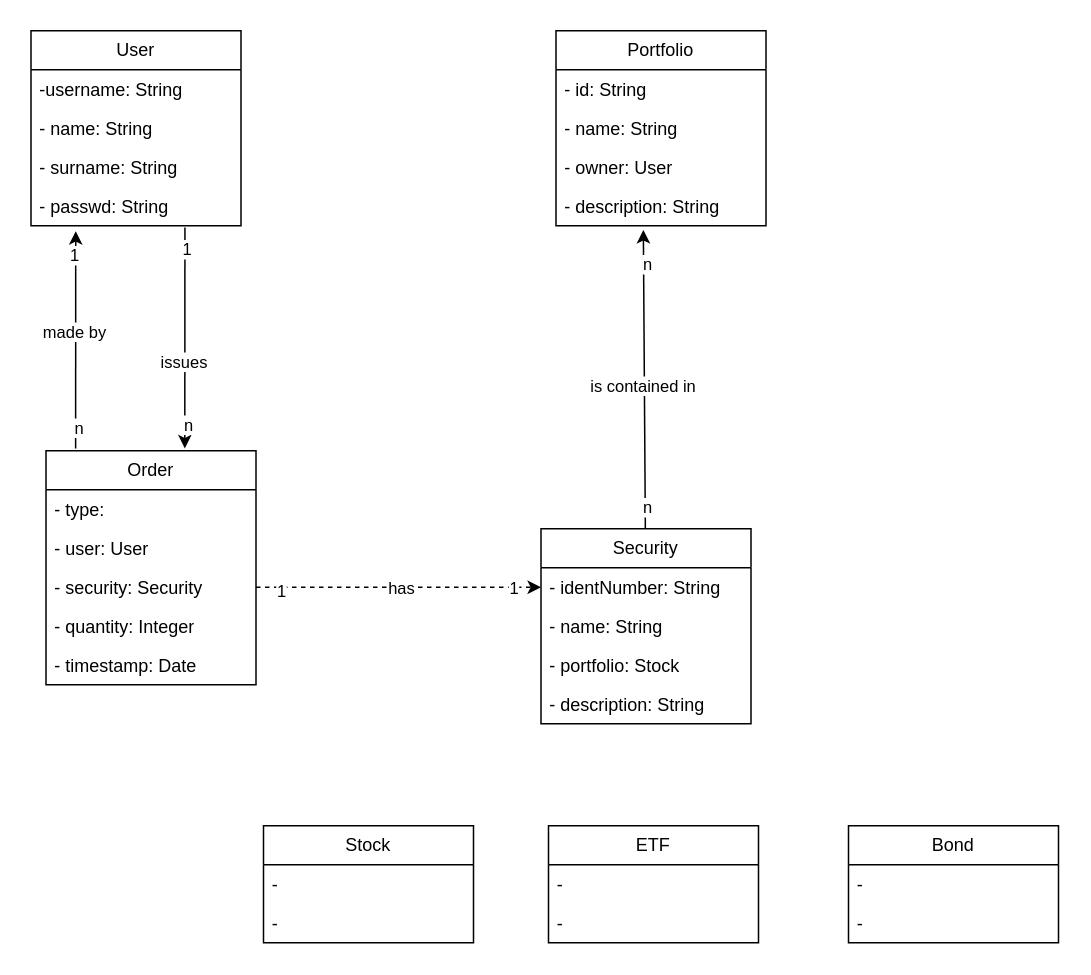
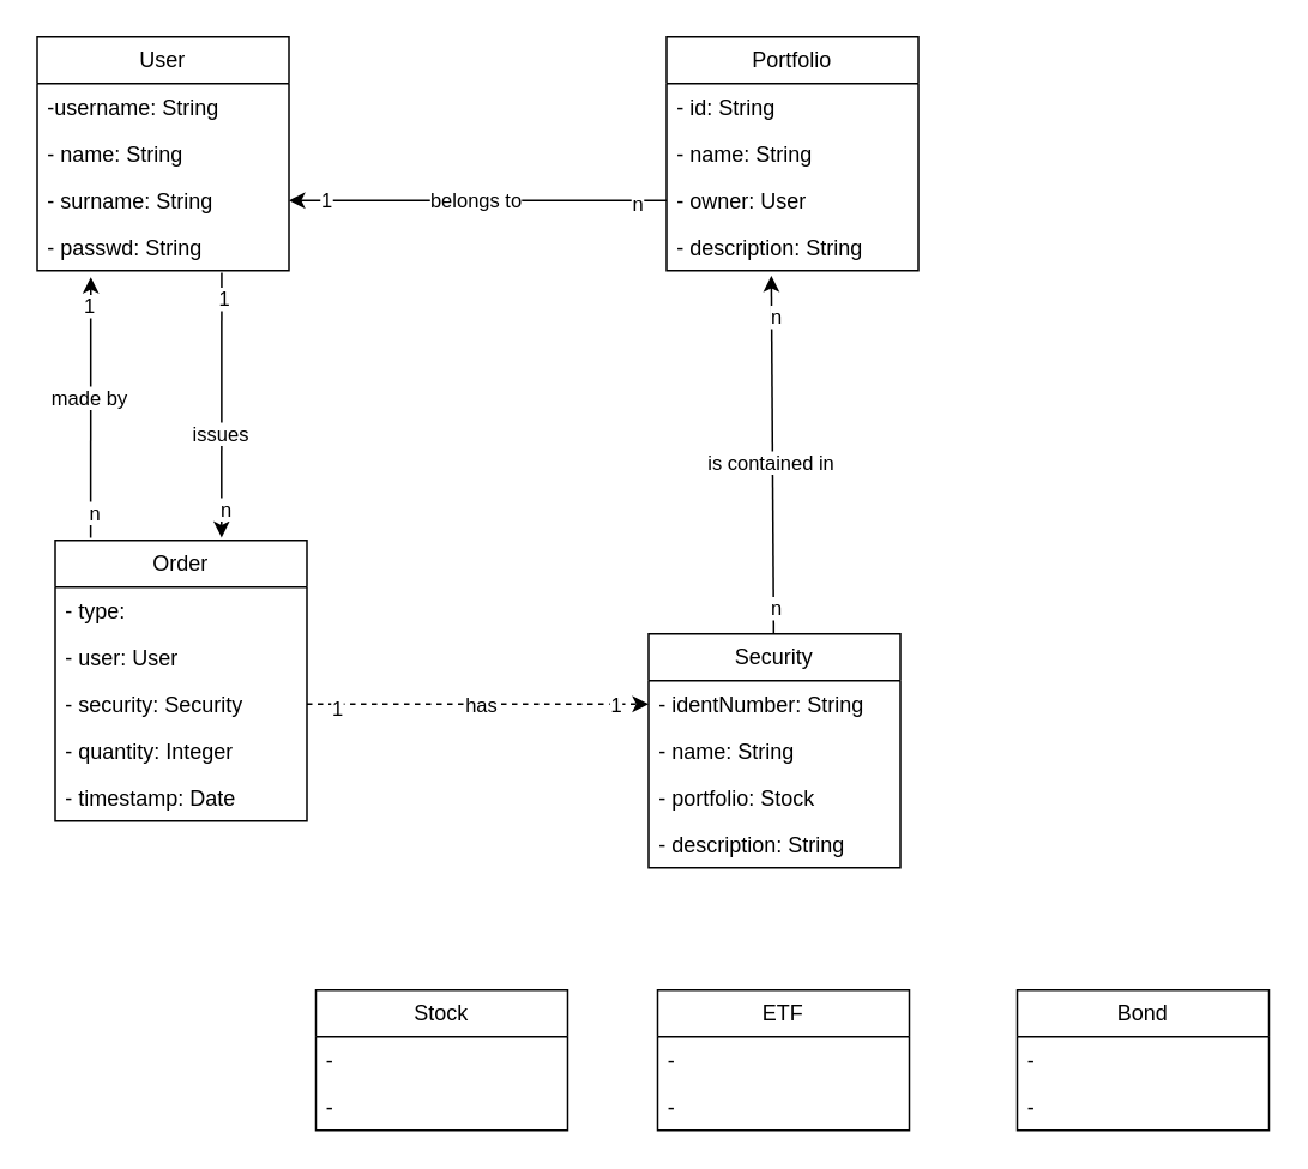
  <mxCell id="0" />
  <mxCell id="1" parent="0" />
  <mxCell id="2" value="User" style="swimlane;fontStyle=0;childLayout=stackLayout;horizontal=1;startSize=26;fillColor=none;horizontalStack=0;resizeParent=1;resizeParentMax=0;resizeLast=0;collapsible=1;marginBottom=0;whiteSpace=wrap;html=1;" vertex="1" parent="1"><mxGeometry x="20" y="20" width="140" height="130" as="geometry" /></mxCell>
  <mxCell id="3" value="-username: String" style="text;strokeColor=none;fillColor=none;align=left;verticalAlign=top;spacingLeft=4;spacingRight=4;overflow=hidden;rotatable=0;points=[[0,0.5],[1,0.5]];portConstraint=eastwest;whiteSpace=wrap;html=1;" vertex="1" parent="2"><mxGeometry y="26" width="140" height="26" as="geometry" /></mxCell>
  <mxCell id="4" value="- name: String" style="text;strokeColor=none;fillColor=none;align=left;verticalAlign=top;spacingLeft=4;spacingRight=4;overflow=hidden;rotatable=0;points=[[0,0.5],[1,0.5]];portConstraint=eastwest;whiteSpace=wrap;html=1;" vertex="1" parent="2"><mxGeometry y="52" width="140" height="26" as="geometry" /></mxCell>
  <mxCell id="5" value="- surname: String" style="text;strokeColor=none;fillColor=none;align=left;verticalAlign=top;spacingLeft=4;spacingRight=4;overflow=hidden;rotatable=0;points=[[0,0.5],[1,0.5]];portConstraint=eastwest;whiteSpace=wrap;html=1;" vertex="1" parent="2"><mxGeometry y="78" width="140" height="26" as="geometry" /></mxCell>
  <mxCell id="6" value="- passwd: String" style="text;strokeColor=none;fillColor=none;align=left;verticalAlign=top;spacingLeft=4;spacingRight=4;overflow=hidden;rotatable=0;points=[[0,0.5],[1,0.5]];portConstraint=eastwest;whiteSpace=wrap;html=1;" vertex="1" parent="2"><mxGeometry y="104" width="140" height="26" as="geometry" /></mxCell>
  <mxCell id="7" value="Portfolio" style="swimlane;fontStyle=0;childLayout=stackLayout;horizontal=1;startSize=26;fillColor=none;horizontalStack=0;resizeParent=1;resizeParentMax=0;resizeLast=0;collapsible=1;marginBottom=0;whiteSpace=wrap;html=1;" vertex="1" parent="1"><mxGeometry x="370" y="20" width="140" height="130" as="geometry" /></mxCell>
  <mxCell id="8" value="- id: String" style="text;strokeColor=none;fillColor=none;align=left;verticalAlign=top;spacingLeft=4;spacingRight=4;overflow=hidden;rotatable=0;points=[[0,0.5],[1,0.5]];portConstraint=eastwest;whiteSpace=wrap;html=1;" vertex="1" parent="7"><mxGeometry y="26" width="140" height="26" as="geometry" /></mxCell>
  <mxCell id="9" value="- name: String" style="text;strokeColor=none;fillColor=none;align=left;verticalAlign=top;spacingLeft=4;spacingRight=4;overflow=hidden;rotatable=0;points=[[0,0.5],[1,0.5]];portConstraint=eastwest;whiteSpace=wrap;html=1;" vertex="1" parent="7"><mxGeometry y="52" width="140" height="26" as="geometry" /></mxCell>
  <mxCell id="10" value="- owner: User" style="text;strokeColor=none;fillColor=none;align=left;verticalAlign=top;spacingLeft=4;spacingRight=4;overflow=hidden;rotatable=0;points=[[0,0.5],[1,0.5]];portConstraint=eastwest;whiteSpace=wrap;html=1;" vertex="1" parent="7"><mxGeometry y="78" width="140" height="26" as="geometry" /></mxCell>
  <mxCell id="11" value="- description: String" style="text;strokeColor=none;fillColor=none;align=left;verticalAlign=top;spacingLeft=4;spacingRight=4;overflow=hidden;rotatable=0;points=[[0,0.5],[1,0.5]];portConstraint=eastwest;whiteSpace=wrap;html=1;" vertex="1" parent="7"><mxGeometry y="104" width="140" height="26" as="geometry" /></mxCell>
  <mxCell id="12" value="Security" style="swimlane;fontStyle=0;childLayout=stackLayout;horizontal=1;startSize=26;fillColor=none;horizontalStack=0;resizeParent=1;resizeParentMax=0;resizeLast=0;collapsible=1;marginBottom=0;whiteSpace=wrap;html=1;" vertex="1" parent="1"><mxGeometry x="360" y="352" width="140" height="130" as="geometry" /></mxCell>
  <mxCell id="13" value="- identNumber: String" style="text;strokeColor=none;fillColor=none;align=left;verticalAlign=top;spacingLeft=4;spacingRight=4;overflow=hidden;rotatable=0;points=[[0,0.5],[1,0.5]];portConstraint=eastwest;whiteSpace=wrap;html=1;" vertex="1" parent="12"><mxGeometry y="26" width="140" height="26" as="geometry" /></mxCell>
  <mxCell id="14" value="- name: String" style="text;strokeColor=none;fillColor=none;align=left;verticalAlign=top;spacingLeft=4;spacingRight=4;overflow=hidden;rotatable=0;points=[[0,0.5],[1,0.5]];portConstraint=eastwest;whiteSpace=wrap;html=1;" vertex="1" parent="12"><mxGeometry y="52" width="140" height="26" as="geometry" /></mxCell>
  <mxCell id="15" value="- portfolio: Stock" style="text;strokeColor=none;fillColor=none;align=left;verticalAlign=top;spacingLeft=4;spacingRight=4;overflow=hidden;rotatable=0;points=[[0,0.5],[1,0.5]];portConstraint=eastwest;whiteSpace=wrap;html=1;" vertex="1" parent="12"><mxGeometry y="78" width="140" height="26" as="geometry" /></mxCell>
  <mxCell id="16" value="- description: String" style="text;strokeColor=none;fillColor=none;align=left;verticalAlign=top;spacingLeft=4;spacingRight=4;overflow=hidden;rotatable=0;points=[[0,0.5],[1,0.5]];portConstraint=eastwest;whiteSpace=wrap;html=1;" vertex="1" parent="12"><mxGeometry y="104" width="140" height="26" as="geometry" /></mxCell>
  <mxCell id="17" value="Order" style="swimlane;fontStyle=0;childLayout=stackLayout;horizontal=1;startSize=26;fillColor=none;horizontalStack=0;resizeParent=1;resizeParentMax=0;resizeLast=0;collapsible=1;marginBottom=0;whiteSpace=wrap;html=1;" vertex="1" parent="1"><mxGeometry x="30" y="300" width="140" height="156" as="geometry" /></mxCell>
  <mxCell id="18" value="- type:&amp;nbsp;" style="text;strokeColor=none;fillColor=none;align=left;verticalAlign=top;spacingLeft=4;spacingRight=4;overflow=hidden;rotatable=0;points=[[0,0.5],[1,0.5]];portConstraint=eastwest;whiteSpace=wrap;html=1;" vertex="1" parent="17"><mxGeometry y="26" width="140" height="26" as="geometry" /></mxCell>
  <mxCell id="19" value="- user: User" style="text;strokeColor=none;fillColor=none;align=left;verticalAlign=top;spacingLeft=4;spacingRight=4;overflow=hidden;rotatable=0;points=[[0,0.5],[1,0.5]];portConstraint=eastwest;whiteSpace=wrap;html=1;" vertex="1" parent="17"><mxGeometry y="52" width="140" height="26" as="geometry" /></mxCell>
  <mxCell id="20" value="- security: Security" style="text;strokeColor=none;fillColor=none;align=left;verticalAlign=top;spacingLeft=4;spacingRight=4;overflow=hidden;rotatable=0;points=[[0,0.5],[1,0.5]];portConstraint=eastwest;whiteSpace=wrap;html=1;" vertex="1" parent="17"><mxGeometry y="78" width="140" height="26" as="geometry" /></mxCell>
  <mxCell id="21" value="- quantity: Integer" style="text;strokeColor=none;fillColor=none;align=left;verticalAlign=top;spacingLeft=4;spacingRight=4;overflow=hidden;rotatable=0;points=[[0,0.5],[1,0.5]];portConstraint=eastwest;whiteSpace=wrap;html=1;" vertex="1" parent="17"><mxGeometry y="104" width="140" height="26" as="geometry" /></mxCell>
  <mxCell id="22" value="- timestamp: Date" style="text;strokeColor=none;fillColor=none;align=left;verticalAlign=top;spacingLeft=4;spacingRight=4;overflow=hidden;rotatable=0;points=[[0,0.5],[1,0.5]];portConstraint=eastwest;whiteSpace=wrap;html=1;" vertex="1" parent="17"><mxGeometry y="130" width="140" height="26" as="geometry" /></mxCell>
  <mxCell id="23" value="Stock" style="swimlane;fontStyle=0;childLayout=stackLayout;horizontal=1;startSize=26;fillColor=none;horizontalStack=0;resizeParent=1;resizeParentMax=0;resizeLast=0;collapsible=1;marginBottom=0;whiteSpace=wrap;html=1;" vertex="1" parent="1"><mxGeometry x="175" y="550" width="140" height="78" as="geometry" /></mxCell>
  <mxCell id="24" value="-" style="text;strokeColor=none;fillColor=none;align=left;verticalAlign=top;spacingLeft=4;spacingRight=4;overflow=hidden;rotatable=0;points=[[0,0.5],[1,0.5]];portConstraint=eastwest;whiteSpace=wrap;html=1;" vertex="1" parent="23"><mxGeometry y="26" width="140" height="26" as="geometry" /></mxCell>
  <mxCell id="25" value="-&amp;nbsp;" style="text;strokeColor=none;fillColor=none;align=left;verticalAlign=top;spacingLeft=4;spacingRight=4;overflow=hidden;rotatable=0;points=[[0,0.5],[1,0.5]];portConstraint=eastwest;whiteSpace=wrap;html=1;" vertex="1" parent="23"><mxGeometry y="52" width="140" height="26" as="geometry" /></mxCell>
  <mxCell id="26" value="ETF" style="swimlane;fontStyle=0;childLayout=stackLayout;horizontal=1;startSize=26;fillColor=none;horizontalStack=0;resizeParent=1;resizeParentMax=0;resizeLast=0;collapsible=1;marginBottom=0;whiteSpace=wrap;html=1;" vertex="1" parent="1"><mxGeometry x="365" y="550" width="140" height="78" as="geometry" /></mxCell>
  <mxCell id="27" value="-" style="text;strokeColor=none;fillColor=none;align=left;verticalAlign=top;spacingLeft=4;spacingRight=4;overflow=hidden;rotatable=0;points=[[0,0.5],[1,0.5]];portConstraint=eastwest;whiteSpace=wrap;html=1;" vertex="1" parent="26"><mxGeometry y="26" width="140" height="26" as="geometry" /></mxCell>
  <mxCell id="28" value="-&amp;nbsp;" style="text;strokeColor=none;fillColor=none;align=left;verticalAlign=top;spacingLeft=4;spacingRight=4;overflow=hidden;rotatable=0;points=[[0,0.5],[1,0.5]];portConstraint=eastwest;whiteSpace=wrap;html=1;" vertex="1" parent="26"><mxGeometry y="52" width="140" height="26" as="geometry" /></mxCell>
  <mxCell id="29" value="Bond" style="swimlane;fontStyle=0;childLayout=stackLayout;horizontal=1;startSize=26;fillColor=none;horizontalStack=0;resizeParent=1;resizeParentMax=0;resizeLast=0;collapsible=1;marginBottom=0;whiteSpace=wrap;html=1;" vertex="1" parent="1"><mxGeometry x="565" y="550" width="140" height="78" as="geometry" /></mxCell>
  <mxCell id="30" value="-" style="text;strokeColor=none;fillColor=none;align=left;verticalAlign=top;spacingLeft=4;spacingRight=4;overflow=hidden;rotatable=0;points=[[0,0.5],[1,0.5]];portConstraint=eastwest;whiteSpace=wrap;html=1;" vertex="1" parent="29"><mxGeometry y="26" width="140" height="26" as="geometry" /></mxCell>
  <mxCell id="31" value="-&amp;nbsp;" style="text;strokeColor=none;fillColor=none;align=left;verticalAlign=top;spacingLeft=4;spacingRight=4;overflow=hidden;rotatable=0;points=[[0,0.5],[1,0.5]];portConstraint=eastwest;whiteSpace=wrap;html=1;" vertex="1" parent="29"><mxGeometry y="52" width="140" height="26" as="geometry" /></mxCell>
+ <mxCell id="32" style="edgeStyle=orthogonalEdgeStyle;rounded=0;orthogonalLoop=1;jettySize=auto;html=1;entryX=1;entryY=0.5;entryDx=0;entryDy=0;" edge="1" parent="1" source="10" target="5"><mxGeometry relative="1" as="geometry" /></mxCell>
+ <mxCell id="33" value="1" style="edgeLabel;html=1;align=center;verticalAlign=middle;resizable=0;points=[];" vertex="1" connectable="0" parent="32"><mxGeometry x="0.808" y="-1" relative="1" as="geometry"><mxPoint as="offset" /></mxGeometry></mxCell>
+ <mxCell id="34" value="n" style="edgeLabel;html=1;align=center;verticalAlign=middle;resizable=0;points=[];" vertex="1" connectable="0" parent="32"><mxGeometry x="-0.838" y="1" relative="1" as="geometry"><mxPoint as="offset" /></mxGeometry></mxCell>
+ <mxCell id="35" value="belongs to" style="edgeLabel;html=1;align=center;verticalAlign=middle;resizable=0;points=[];" vertex="1" connectable="0" parent="32"><mxGeometry x="0.023" y="-1" relative="1" as="geometry"><mxPoint as="offset" /></mxGeometry></mxCell>
  <mxCell id="36" style="rounded=0;orthogonalLoop=1;jettySize=auto;html=1;entryX=0.213;entryY=1.138;entryDx=0;entryDy=0;entryPerimeter=0;exitX=0.141;exitY=-0.01;exitDx=0;exitDy=0;exitPerimeter=0;" edge="1" parent="1" source="17" target="6"><mxGeometry relative="1" as="geometry" /></mxCell>
  <mxCell id="37" value="n" style="edgeLabel;html=1;align=center;verticalAlign=middle;resizable=0;points=[];" vertex="1" connectable="0" parent="36"><mxGeometry x="-0.81" y="-2" relative="1" as="geometry"><mxPoint as="offset" /></mxGeometry></mxCell>
  <mxCell id="38" value="made by" style="edgeLabel;html=1;align=center;verticalAlign=middle;resizable=0;points=[];" vertex="1" connectable="0" parent="36"><mxGeometry x="0.077" y="1" relative="1" as="geometry"><mxPoint as="offset" /></mxGeometry></mxCell>
  <mxCell id="39" value="1" style="edgeLabel;html=1;align=center;verticalAlign=middle;resizable=0;points=[];" vertex="1" connectable="0" parent="36"><mxGeometry x="0.78" y="1" relative="1" as="geometry"><mxPoint as="offset" /></mxGeometry></mxCell>
  <mxCell id="40" style="rounded=0;orthogonalLoop=1;jettySize=auto;html=1;exitX=0.733;exitY=1.046;exitDx=0;exitDy=0;exitPerimeter=0;entryX=0.661;entryY=-0.01;entryDx=0;entryDy=0;entryPerimeter=0;" edge="1" parent="1" source="6" target="17"><mxGeometry relative="1" as="geometry" /></mxCell>
  <mxCell id="41" value="issues" style="edgeLabel;html=1;align=center;verticalAlign=middle;resizable=0;points=[];" vertex="1" connectable="0" parent="40"><mxGeometry x="0.211" y="-1" relative="1" as="geometry"><mxPoint as="offset" /></mxGeometry></mxCell>
  <mxCell id="42" value="n" style="edgeLabel;html=1;align=center;verticalAlign=middle;resizable=0;points=[];" vertex="1" connectable="0" parent="40"><mxGeometry x="0.783" y="2" relative="1" as="geometry"><mxPoint as="offset" /></mxGeometry></mxCell>
  <mxCell id="43" value="1" style="edgeLabel;html=1;align=center;verticalAlign=middle;resizable=0;points=[];" vertex="1" connectable="0" parent="40"><mxGeometry x="-0.816" y="1" relative="1" as="geometry"><mxPoint as="offset" /></mxGeometry></mxCell>
  <mxCell id="44" style="rounded=0;orthogonalLoop=1;jettySize=auto;html=1;entryX=0;entryY=0.5;entryDx=0;entryDy=0;dashed=1;" edge="1" parent="1" source="20" target="13"><mxGeometry relative="1" as="geometry"><Array as="points" /></mxGeometry></mxCell>
  <mxCell id="45" value="1" style="edgeLabel;html=1;align=center;verticalAlign=middle;resizable=0;points=[];" vertex="1" connectable="0" parent="44"><mxGeometry x="-0.834" y="-2" relative="1" as="geometry"><mxPoint as="offset" /></mxGeometry></mxCell>
  <mxCell id="46" value="1" style="edgeLabel;html=1;align=center;verticalAlign=middle;resizable=0;points=[];" vertex="1" connectable="0" parent="44"><mxGeometry x="0.8" relative="1" as="geometry"><mxPoint as="offset" /></mxGeometry></mxCell>
  <mxCell id="47" value="has" style="edgeLabel;html=1;align=center;verticalAlign=middle;resizable=0;points=[];" vertex="1" connectable="0" parent="44"><mxGeometry x="0.008" relative="1" as="geometry"><mxPoint as="offset" /></mxGeometry></mxCell>
  <mxCell id="48" style="rounded=0;orthogonalLoop=1;jettySize=auto;html=1;entryX=0.416;entryY=1.108;entryDx=0;entryDy=0;entryPerimeter=0;" edge="1" parent="1" source="12" target="11"><mxGeometry relative="1" as="geometry" /></mxCell>
  <mxCell id="49" value="n" style="edgeLabel;html=1;align=center;verticalAlign=middle;resizable=0;points=[];" vertex="1" connectable="0" parent="48"><mxGeometry x="-0.859" y="-1" relative="1" as="geometry"><mxPoint as="offset" /></mxGeometry></mxCell>
  <mxCell id="50" value="is contained in" style="edgeLabel;html=1;align=center;verticalAlign=middle;resizable=0;points=[];" vertex="1" connectable="0" parent="48"><mxGeometry x="-0.033" y="1" relative="1" as="geometry"><mxPoint as="offset" /></mxGeometry></mxCell>
  <mxCell id="51" value="n" style="edgeLabel;html=1;align=center;verticalAlign=middle;resizable=0;points=[];" vertex="1" connectable="0" parent="48"><mxGeometry x="0.772" y="-2" relative="1" as="geometry"><mxPoint as="offset" /></mxGeometry></mxCell>
